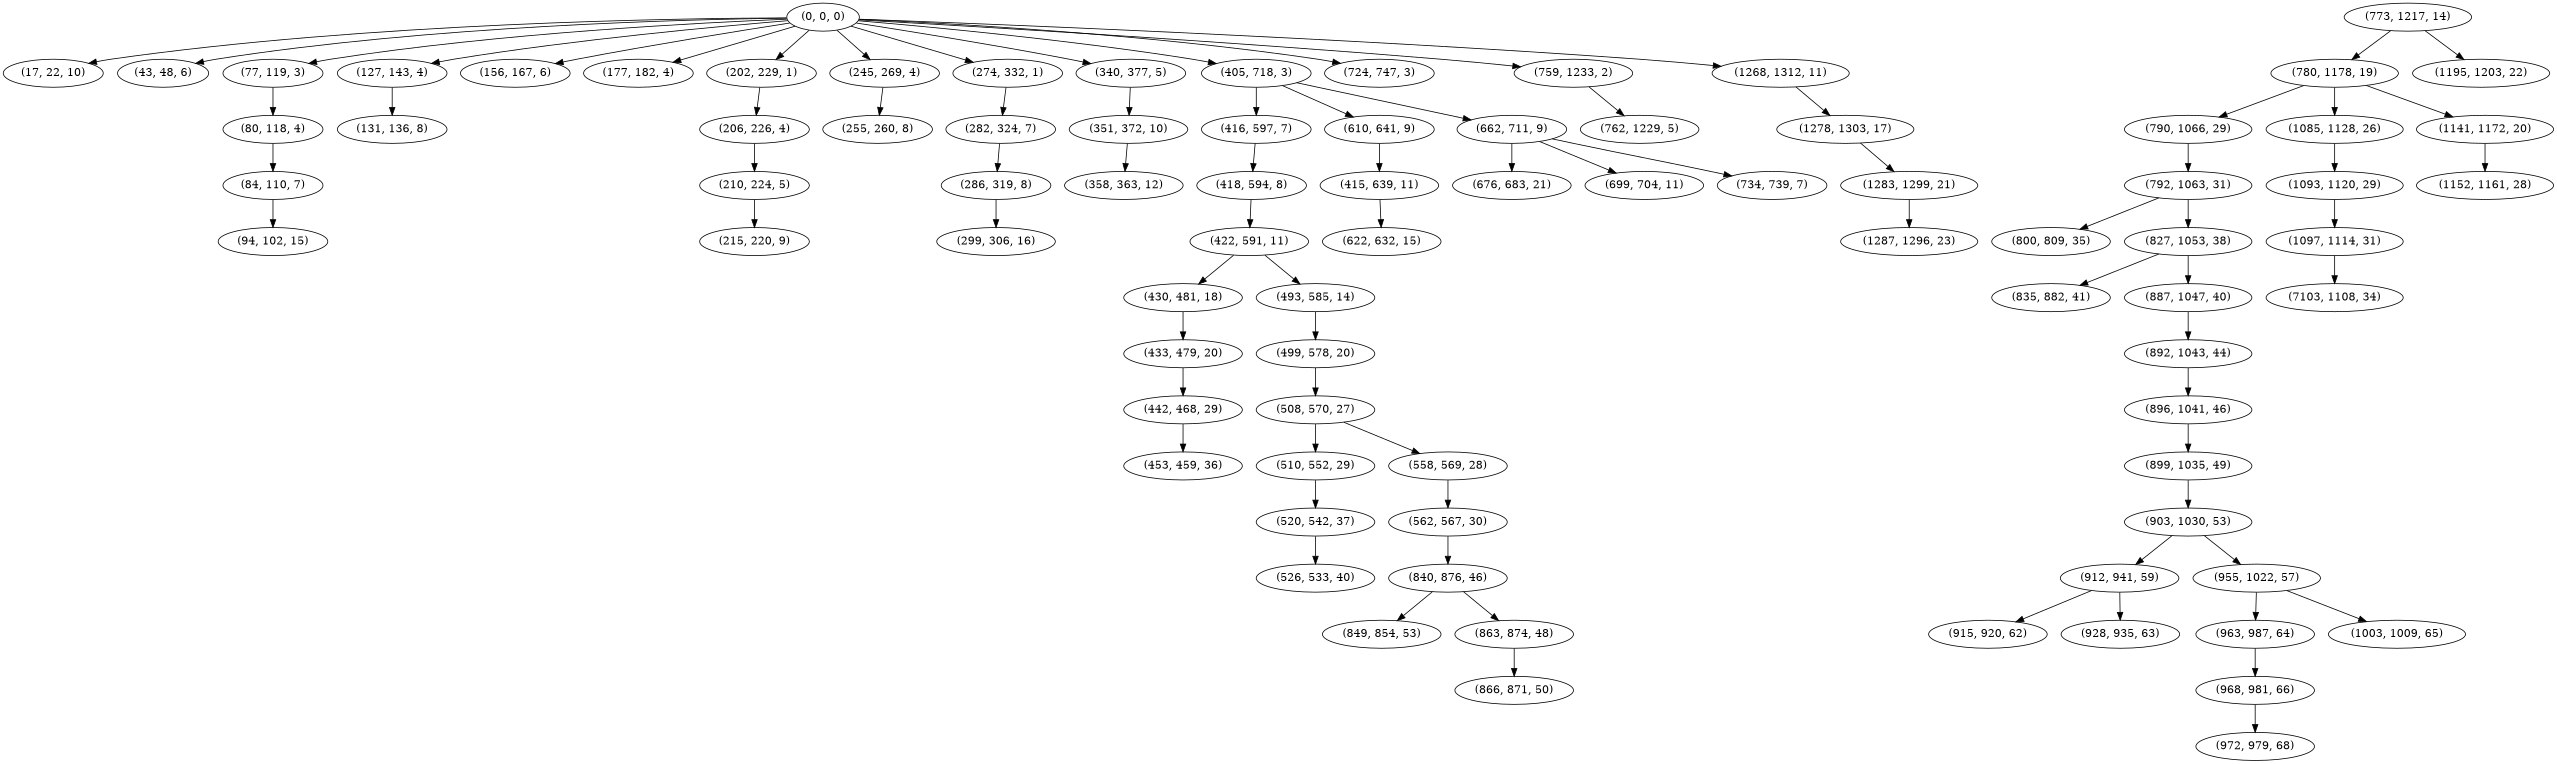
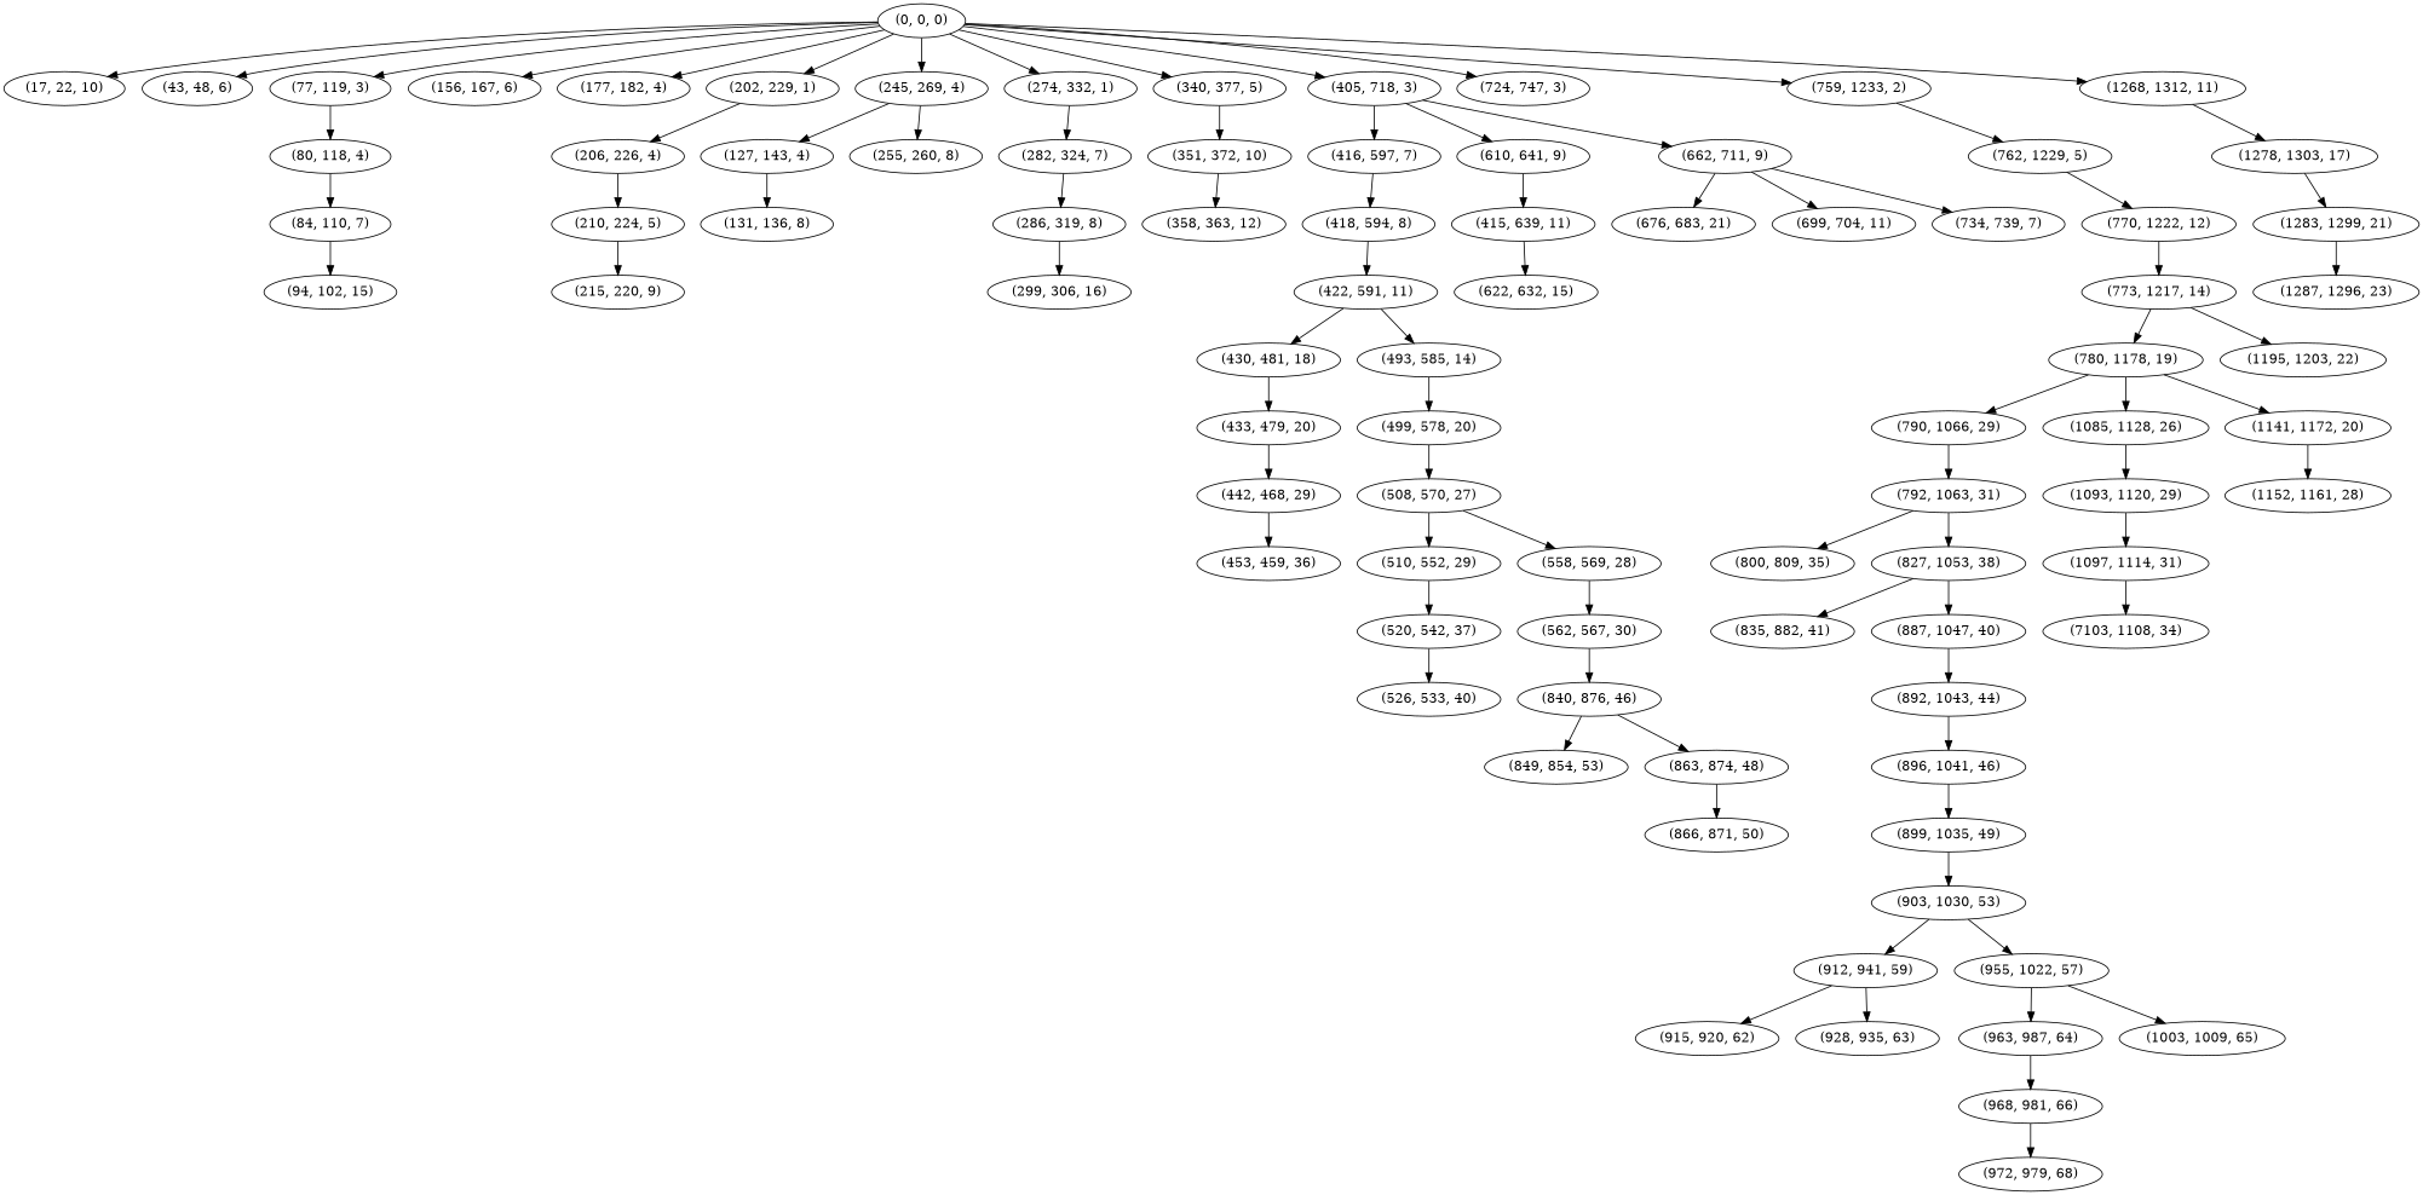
  digraph {
    "(0, 0, 0)"
    "(17, 22, 10)"
    "(43, 48, 6)"
    "(77, 119, 3)"
    "(127, 143, 4)"
    "(156, 167, 6)"
    "(177, 182, 4)"
    "(202, 229, 1)"
    "(245, 269, 4)"
    "(274, 332, 1)"
    "(340, 377, 5)"
    "(405, 718, 3)"
    "(724, 747, 3)"
    "(759, 1233, 2)"
    "(1268, 1312, 11)"
    "(80, 118, 4)"
    "(131, 136, 8)"
    "(206, 226, 4)"
    "(255, 260, 8)"
    "(282, 324, 7)"
    "(351, 372, 10)"
    "(416, 597, 7)"
    "(610, 641, 9)"
    "(662, 711, 9)"
    "(762, 1229, 5)"
    "(1278, 1303, 17)"
    "(84, 110, 7)"
    "(94, 102, 15)"
    "(210, 224, 5)"
    "(215, 220, 9)"
    "(286, 319, 8)"
    "(299, 306, 16)"
    "(358, 363, 12)"
    "(418, 594, 8)"
    n35 [label="(415, 639, 11)"]
    "(676, 683, 21)"
    "(699, 704, 11)"
    "(734, 739, 7)"
    "(422, 591, 11)"
    "(430, 481, 18)"
    "(493, 585, 14)"
    "(433, 479, 20)"
    "(499, 578, 20)"
    "(442, 468, 29)"
    "(453, 459, 36)"
    "(508, 570, 27)"
    "(510, 552, 29)"
    "(558, 569, 28)"
    "(520, 542, 37)"
    "(562, 567, 30)"
    "(526, 533, 40)"
    "(840, 876, 46)"
    "(622, 632, 15)"
+   "(770, 1222, 12)"
    "(773, 1217, 14)"
    "(780, 1178, 19)"
    "(1195, 1203, 22)"
    "(790, 1066, 29)"
    "(1085, 1128, 26)"
    "(1141, 1172, 20)"
    "(792, 1063, 31)"
    "(1093, 1120, 29)"
    "(1152, 1161, 28)"
    "(800, 809, 35)"
    "(827, 1053, 38)"
    "(835, 882, 41)"
    "(887, 1047, 40)"
    "(892, 1043, 44)"
    "(849, 854, 53)"
    "(863, 874, 48)"
    "(866, 871, 50)"
    "(896, 1041, 46)"
    "(899, 1035, 49)"
    "(903, 1030, 53)"
    "(912, 941, 59)"
    "(955, 1022, 57)"
    "(915, 920, 62)"
    "(928, 935, 63)"
    "(963, 987, 64)"
    "(1003, 1009, 65)"
    "(968, 981, 66)"
    "(972, 979, 68)"
    "(1097, 1114, 31)"
    n84 [label="(7103, 1108, 34)"]
    "(1283, 1299, 21)"
    "(1287, 1296, 23)"
    "(0, 0, 0)" -> "(17, 22, 10)"
    "(0, 0, 0)" -> "(43, 48, 6)"
    "(0, 0, 0)" -> "(77, 119, 3)"
-   "(0, 0, 0)" -> "(127, 143, 4)"
+   "(245, 269, 4)" -> "(127, 143, 4)"
    "(0, 0, 0)" -> "(156, 167, 6)"
    "(0, 0, 0)" -> "(177, 182, 4)"
    "(0, 0, 0)" -> "(202, 229, 1)"
    "(0, 0, 0)" -> "(245, 269, 4)"
    "(0, 0, 0)" -> "(274, 332, 1)"
    "(0, 0, 0)" -> "(340, 377, 5)"
    "(0, 0, 0)" -> "(405, 718, 3)"
    "(0, 0, 0)" -> "(724, 747, 3)"
    "(0, 0, 0)" -> "(759, 1233, 2)"
    "(0, 0, 0)" -> "(1268, 1312, 11)"
    "(77, 119, 3)" -> "(80, 118, 4)"
    "(127, 143, 4)" -> "(131, 136, 8)"
    "(202, 229, 1)" -> "(206, 226, 4)"
    "(245, 269, 4)" -> "(255, 260, 8)"
    "(274, 332, 1)" -> "(282, 324, 7)"
    "(340, 377, 5)" -> "(351, 372, 10)"
    "(405, 718, 3)" -> "(416, 597, 7)"
    "(405, 718, 3)" -> "(610, 641, 9)"
    "(405, 718, 3)" -> "(662, 711, 9)"
    "(759, 1233, 2)" -> "(762, 1229, 5)"
    "(1268, 1312, 11)" -> "(1278, 1303, 17)"
    "(80, 118, 4)" -> "(84, 110, 7)"
    "(206, 226, 4)" -> "(210, 224, 5)"
    "(282, 324, 7)" -> "(286, 319, 8)"
    "(351, 372, 10)" -> "(358, 363, 12)"
    "(416, 597, 7)" -> "(418, 594, 8)"
    "(610, 641, 9)" -> n35
    "(662, 711, 9)" -> "(676, 683, 21)"
    "(662, 711, 9)" -> "(699, 704, 11)"
    "(662, 711, 9)" -> "(734, 739, 7)"
+   "(762, 1229, 5)" -> "(770, 1222, 12)"
    "(1278, 1303, 17)" -> "(1283, 1299, 21)"
    "(84, 110, 7)" -> "(94, 102, 15)"
    "(210, 224, 5)" -> "(215, 220, 9)"
    "(286, 319, 8)" -> "(299, 306, 16)"
    "(418, 594, 8)" -> "(422, 591, 11)"
    n35 -> "(622, 632, 15)"
    "(422, 591, 11)" -> "(430, 481, 18)"
    "(422, 591, 11)" -> "(493, 585, 14)"
    "(430, 481, 18)" -> "(433, 479, 20)"
    "(493, 585, 14)" -> "(499, 578, 20)"
    "(433, 479, 20)" -> "(442, 468, 29)"
    "(499, 578, 20)" -> "(508, 570, 27)"
    "(442, 468, 29)" -> "(453, 459, 36)"
    "(508, 570, 27)" -> "(510, 552, 29)"
    "(508, 570, 27)" -> "(558, 569, 28)"
    "(510, 552, 29)" -> "(520, 542, 37)"
    "(558, 569, 28)" -> "(562, 567, 30)"
    "(520, 542, 37)" -> "(526, 533, 40)"
    "(562, 567, 30)" -> "(840, 876, 46)"
    "(840, 876, 46)" -> "(849, 854, 53)"
    "(840, 876, 46)" -> "(863, 874, 48)"
+   "(770, 1222, 12)" -> "(773, 1217, 14)"
    "(773, 1217, 14)" -> "(780, 1178, 19)"
    "(773, 1217, 14)" -> "(1195, 1203, 22)"
    "(780, 1178, 19)" -> "(790, 1066, 29)"
    "(780, 1178, 19)" -> "(1085, 1128, 26)"
    "(780, 1178, 19)" -> "(1141, 1172, 20)"
    "(790, 1066, 29)" -> "(792, 1063, 31)"
    "(1085, 1128, 26)" -> "(1093, 1120, 29)"
    "(1141, 1172, 20)" -> "(1152, 1161, 28)"
    "(792, 1063, 31)" -> "(800, 809, 35)"
    "(792, 1063, 31)" -> "(827, 1053, 38)"
    "(1093, 1120, 29)" -> "(1097, 1114, 31)"
    "(827, 1053, 38)" -> "(835, 882, 41)"
    "(827, 1053, 38)" -> "(887, 1047, 40)"
    "(887, 1047, 40)" -> "(892, 1043, 44)"
    "(892, 1043, 44)" -> "(896, 1041, 46)"
    "(863, 874, 48)" -> "(866, 871, 50)"
    "(896, 1041, 46)" -> "(899, 1035, 49)"
    "(899, 1035, 49)" -> "(903, 1030, 53)"
    "(903, 1030, 53)" -> "(912, 941, 59)"
    "(903, 1030, 53)" -> "(955, 1022, 57)"
    "(912, 941, 59)" -> "(915, 920, 62)"
    "(912, 941, 59)" -> "(928, 935, 63)"
    "(955, 1022, 57)" -> "(963, 987, 64)"
    "(955, 1022, 57)" -> "(1003, 1009, 65)"
    "(963, 987, 64)" -> "(968, 981, 66)"
    "(968, 981, 66)" -> "(972, 979, 68)"
    "(1097, 1114, 31)" -> n84
    "(1283, 1299, 21)" -> "(1287, 1296, 23)"
  }
